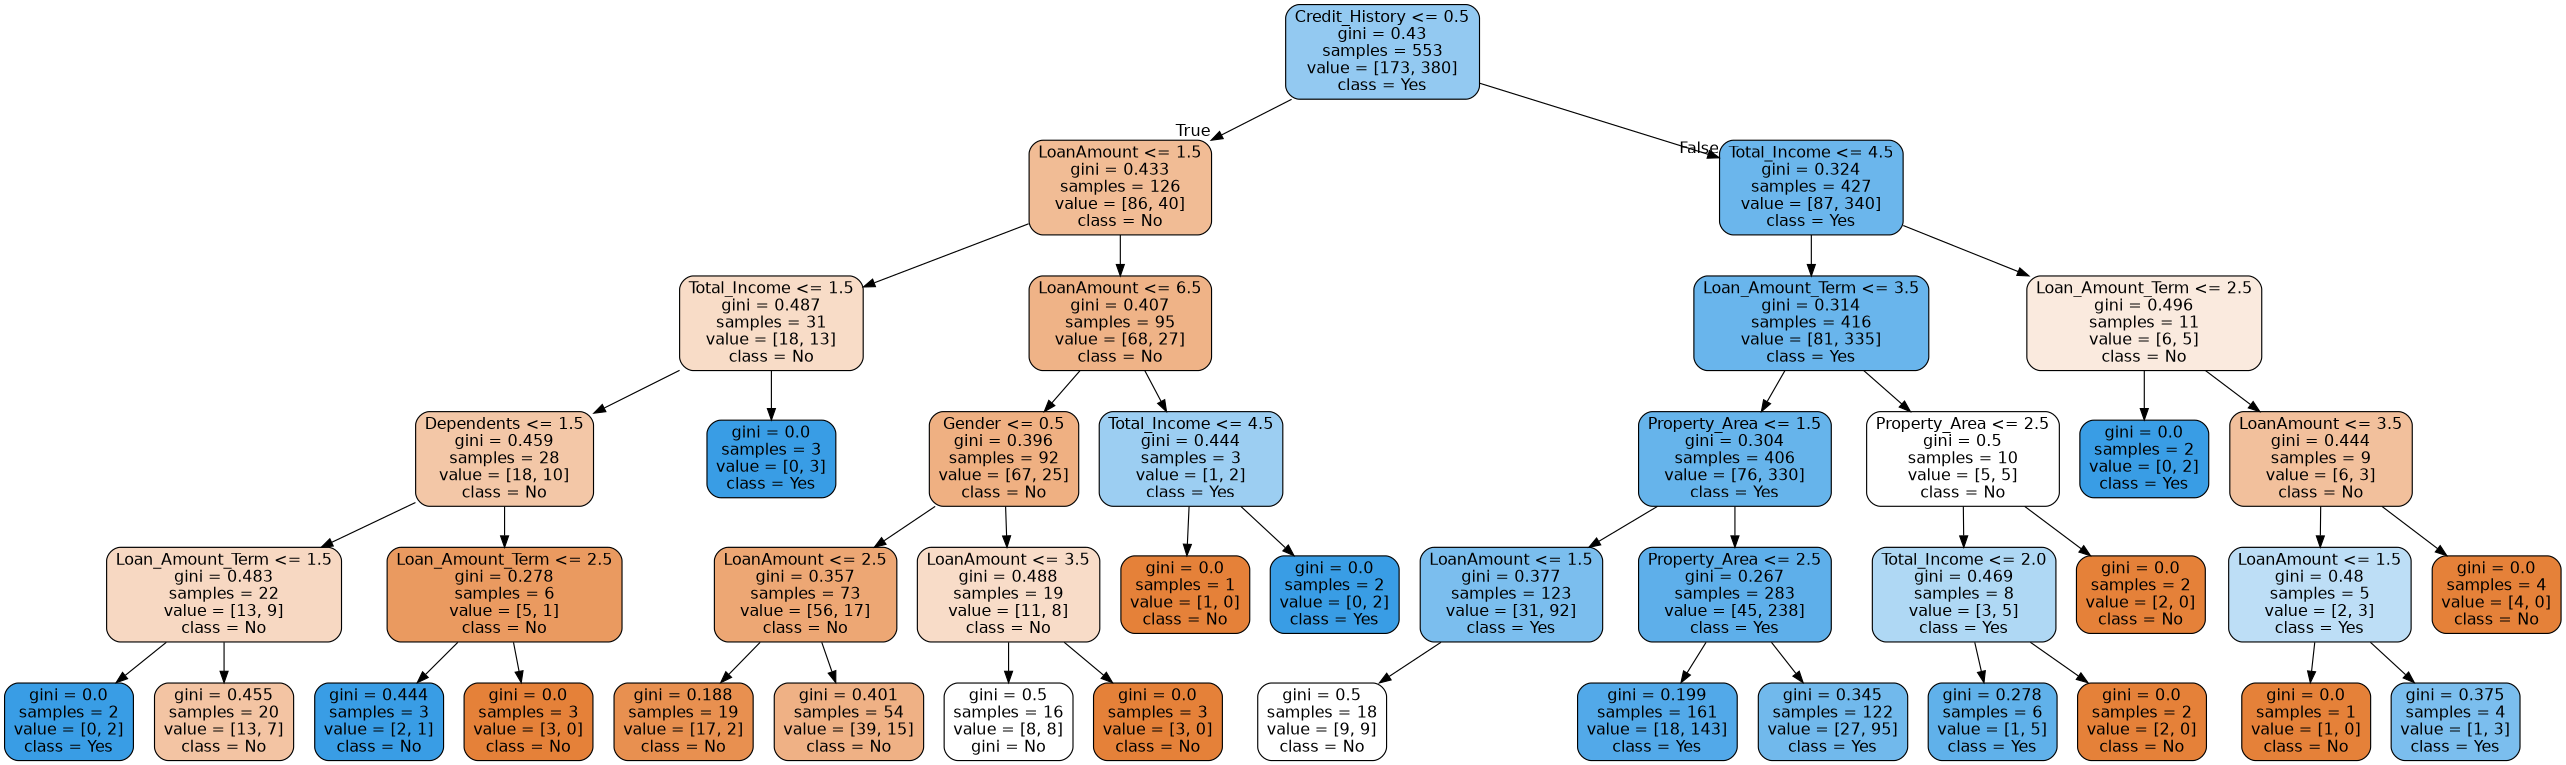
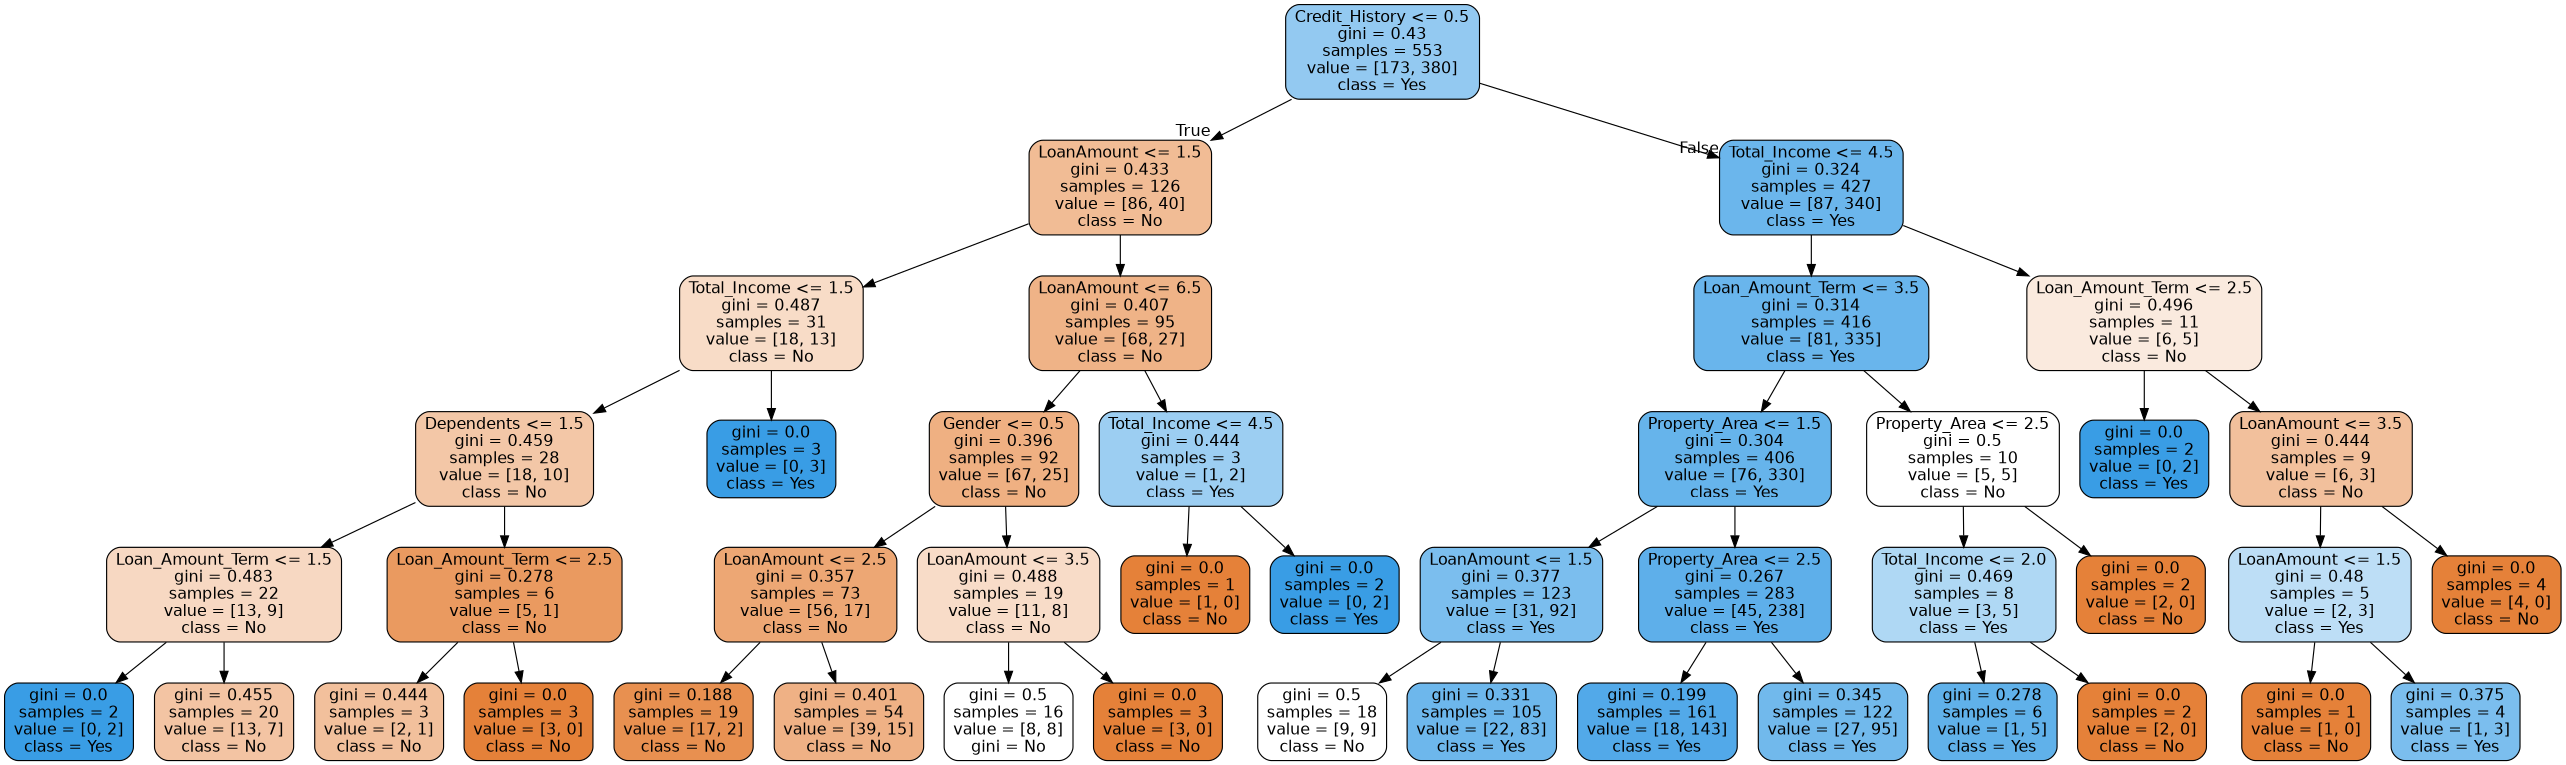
  digraph {
    node [color=black fillcolor="#e58139ff" fontname=helvetica shape=box style="filled, rounded"]
    edge [fontname=helvetica]
    n1 [fillcolor="#399de58b" label="Credit_History <= 0.5\ngini = 0.43\nsamples = 553\nvalue = [173, 380]\nclass = Yes"]
    n2 [fillcolor="#e5813988" label="LoanAmount <= 1.5\ngini = 0.433\nsamples = 126\nvalue = [86, 40]\nclass = No"]
    n3 [fillcolor="#399de5be" label="Total_Income <= 4.5\ngini = 0.324\nsamples = 427\nvalue = [87, 340]\nclass = Yes"]
    n4 [fillcolor="#e5813947" label="Total_Income <= 1.5\ngini = 0.487\nsamples = 31\nvalue = [18, 13]\nclass = No"]
    n5 [fillcolor="#e581399a" label="LoanAmount <= 6.5\ngini = 0.407\nsamples = 95\nvalue = [68, 27]\nclass = No"]
    n6 [fillcolor="#399de5c1" label="Loan_Amount_Term <= 3.5\ngini = 0.314\nsamples = 416\nvalue = [81, 335]\nclass = Yes"]
    n7 [fillcolor="#e581392a" label="Loan_Amount_Term <= 2.5\ngini = 0.496\nsamples = 11\nvalue = [6, 5]\nclass = No"]
    n8 [fillcolor="#e5813971" label="Dependents <= 1.5\ngini = 0.459\nsamples = 28\nvalue = [18, 10]\nclass = No"]
    n9 [fillcolor="#399de5ff" label="gini = 0.0\nsamples = 3\nvalue = [0, 3]\nclass = Yes"]
    n10 [fillcolor="#e58139a0" label="Gender <= 0.5\ngini = 0.396\nsamples = 92\nvalue = [67, 25]\nclass = No"]
    n11 [fillcolor="#399de57f" label="Total_Income <= 4.5\ngini = 0.444\nsamples = 3\nvalue = [1, 2]\nclass = Yes"]
    n12 [fillcolor="#e581394e" label="Loan_Amount_Term <= 1.5\ngini = 0.483\nsamples = 22\nvalue = [13, 9]\nclass = No"]
    n13 [fillcolor="#e58139cc" label="Loan_Amount_Term <= 2.5\ngini = 0.278\nsamples = 6\nvalue = [5, 1]\nclass = No"]
    n14 [fillcolor="#399de5ff" label="gini = 0.0\nsamples = 2\nvalue = [0, 2]\nclass = Yes"]
    n15 [fillcolor="#e5813976" label="gini = 0.455\nsamples = 20\nvalue = [13, 7]\nclass = No"]
-   n16 [fillcolor="#399de5ff" label="gini = 0.444\nsamples = 3\nvalue = [2, 1]\nclass = No"]
+   n16 [fillcolor="#e581397f" label="gini = 0.444\nsamples = 3\nvalue = [2, 1]\nclass = No"]
    n17 [label="gini = 0.0\nsamples = 3\nvalue = [3, 0]\nclass = No"]
    n18 [fillcolor="#e58139b2" label="LoanAmount <= 2.5\ngini = 0.357\nsamples = 73\nvalue = [56, 17]\nclass = No"]
    n19 [fillcolor="#e5813946" label="LoanAmount <= 3.5\ngini = 0.488\nsamples = 19\nvalue = [11, 8]\nclass = No"]
    n20 [label="gini = 0.0\nsamples = 1\nvalue = [1, 0]\nclass = No"]
    n21 [fillcolor="#399de5ff" label="gini = 0.0\nsamples = 2\nvalue = [0, 2]\nclass = Yes"]
    n22 [fillcolor="#e58139e1" label="gini = 0.188\nsamples = 19\nvalue = [17, 2]\nclass = No"]
    n23 [fillcolor="#e581399d" label="gini = 0.401\nsamples = 54\nvalue = [39, 15]\nclass = No"]
    n24 [fillcolor="#e5813900" label="gini = 0.5\nsamples = 16\nvalue = [8, 8]\ngini = No"]
    n25 [label="gini = 0.0\nsamples = 3\nvalue = [3, 0]\nclass = No"]
    n26 [fillcolor="#399de5c4" label="Property_Area <= 1.5\ngini = 0.304\nsamples = 406\nvalue = [76, 330]\nclass = Yes"]
    n27 [fillcolor="#e5813900" label="Property_Area <= 2.5\ngini = 0.5\nsamples = 10\nvalue = [5, 5]\nclass = No"]
    n28 [fillcolor="#399de5ff" label="gini = 0.0\nsamples = 2\nvalue = [0, 2]\nclass = Yes"]
    n29 [fillcolor="#e581397f" label="LoanAmount <= 3.5\ngini = 0.444\nsamples = 9\nvalue = [6, 3]\nclass = No"]
    n30 [fillcolor="#399de5a9" label="LoanAmount <= 1.5\ngini = 0.377\nsamples = 123\nvalue = [31, 92]\nclass = Yes"]
    n31 [fillcolor="#399de5cf" label="Property_Area <= 2.5\ngini = 0.267\nsamples = 283\nvalue = [45, 238]\nclass = Yes"]
    n32 [fillcolor="#399de566" label="Total_Income <= 2.0\ngini = 0.469\nsamples = 8\nvalue = [3, 5]\nclass = Yes"]
    n33 [label="gini = 0.0\nsamples = 2\nvalue = [2, 0]\nclass = No"]
    n34 [fillcolor="#e5813900" label="gini = 0.5\nsamples = 18\nvalue = [9, 9]\nclass = No"]
+   n35 [fillcolor="#399de5bb" label="gini = 0.331\nsamples = 105\nvalue = [22, 83]\nclass = Yes"]
    n36 [fillcolor="#399de5df" label="gini = 0.199\nsamples = 161\nvalue = [18, 143]\nclass = Yes"]
    n37 [fillcolor="#399de5b7" label="gini = 0.345\nsamples = 122\nvalue = [27, 95]\nclass = Yes"]
    n38 [fillcolor="#399de5cc" label="gini = 0.278\nsamples = 6\nvalue = [1, 5]\nclass = Yes"]
    n39 [label="gini = 0.0\nsamples = 2\nvalue = [2, 0]\nclass = No"]
    n40 [fillcolor="#399de555" label="LoanAmount <= 1.5\ngini = 0.48\nsamples = 5\nvalue = [2, 3]\nclass = Yes"]
    n41 [label="gini = 0.0\nsamples = 4\nvalue = [4, 0]\nclass = No"]
    n42 [label="gini = 0.0\nsamples = 1\nvalue = [1, 0]\nclass = No"]
    n43 [fillcolor="#399de5aa" label="gini = 0.375\nsamples = 4\nvalue = [1, 3]\nclass = Yes"]
    n1 -> n2 [headlabel=True labelangle=45 labeldistance=2.5]
    n1 -> n3 [headlabel=False labelangle=-45 labeldistance=2.5]
    n2 -> n4
    n2 -> n5
    n3 -> n6
    n3 -> n7
    n4 -> n8
    n4 -> n9
    n5 -> n10
    n5 -> n11
    n6 -> n26
    n6 -> n27
    n7 -> n28
    n7 -> n29
    n8 -> n12
    n8 -> n13
    n10 -> n18
    n10 -> n19
    n11 -> n20
    n11 -> n21
    n12 -> n14
    n12 -> n15
    n13 -> n16
    n13 -> n17
    n18 -> n22
    n18 -> n23
    n19 -> n24
    n19 -> n25
    n26 -> n30
    n26 -> n31
    n27 -> n32
    n27 -> n33
    n29 -> n40
    n29 -> n41
    n30 -> n34
+   n30 -> n35
    n31 -> n36
    n31 -> n37
    n32 -> n38
    n32 -> n39
    n40 -> n42
    n40 -> n43
  }
